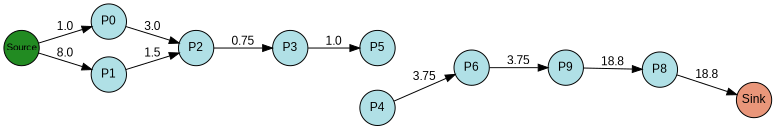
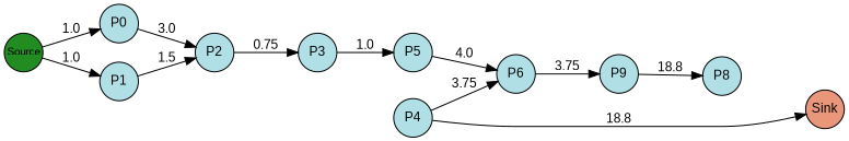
  digraph {
    rankdir=LR
    splines=true
    node [fillcolor=powderblue fixedsize=true fontcolor=black fontname=arial fontsize=12 margin=0 shape=circle style=filled]
    edge [fontcolor=black fontname=arial fontsize=12 margin=0]
    n1 [fillcolor=forestgreen fontsize=10 label=Source width=0.5]
    n2 [label=P0 width=0.5]
    n3 [label=P1 width=0.5]
    n4 [label=P2 width=0.5]
    n5 [label=P3 width=0.5]
    n6 [label=P4 width=0.5]
    n7 [label=P5 width=0.5]
    n8 [label=P6 width=0.5]
    n9 [label=P9 width=0.5]
    n10 [label=P8 width=0.5]
    n11 [fillcolor=darksalmon label=Sink width=0.5]
    subgraph sub_1 {
      rank=same
      n1
    }
    subgraph sub_2 {
      rank=same
      n2
      n3
    }
    subgraph sub_3 {
      rank=same
      n4
    }
    subgraph sub_4 {
      rank=same
      n5
    }
    subgraph sub_5 {
      rank=same
      n6
      n7
    }
    subgraph sub_6 {
      rank=same
      n8
    }
    subgraph sub_7 {
      rank=same
      n9
    }
    subgraph sub_8 {
      rank=same
      n10
    }
    subgraph sub_9 {
      rank=same
      n11
    }
    n1 -> n2 [label=1.0]
-   n1 -> n3 [label=8.0]
+   n1 -> n3 [label=1.0]
    n2 -> n4 [label=3.0]
    n3 -> n4 [label=1.5]
    n4 -> n5 [label=0.75]
    n5 -> n7 [label=1.0]
    n6 -> n8 [label=3.75]
+   n7 -> n8 [label=4.0]
    n8 -> n9 [label=3.75]
    n9 -> n10 [label=18.8]
-   n10 -> n11 [label=18.8]
+   n6 -> n11 [label=18.8]
  }
